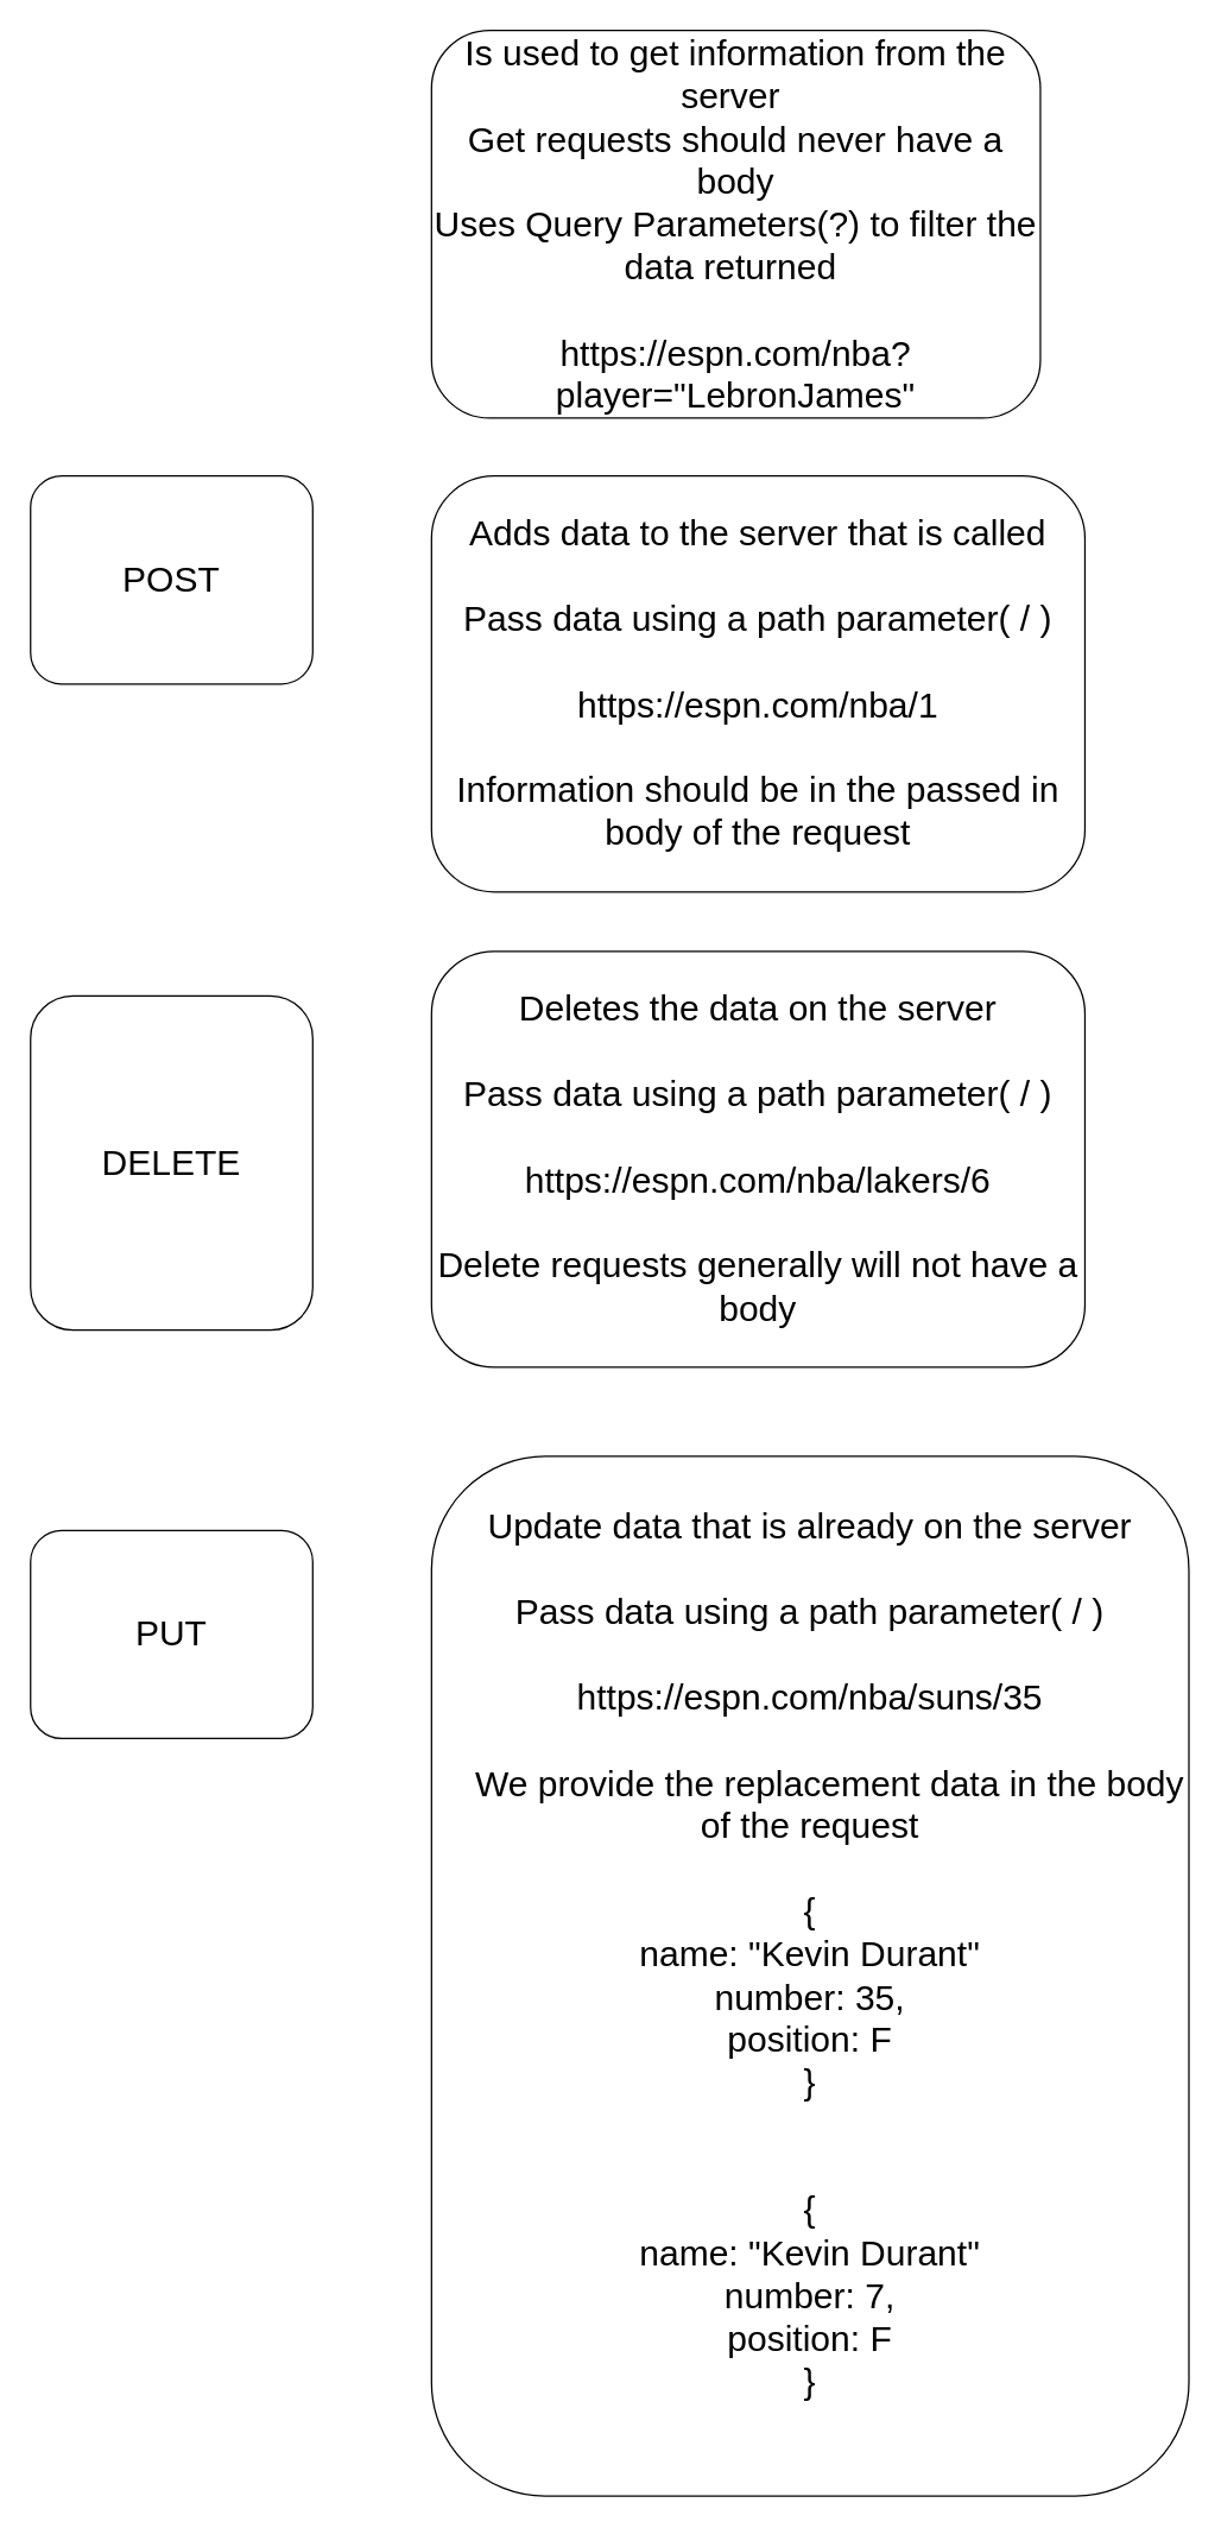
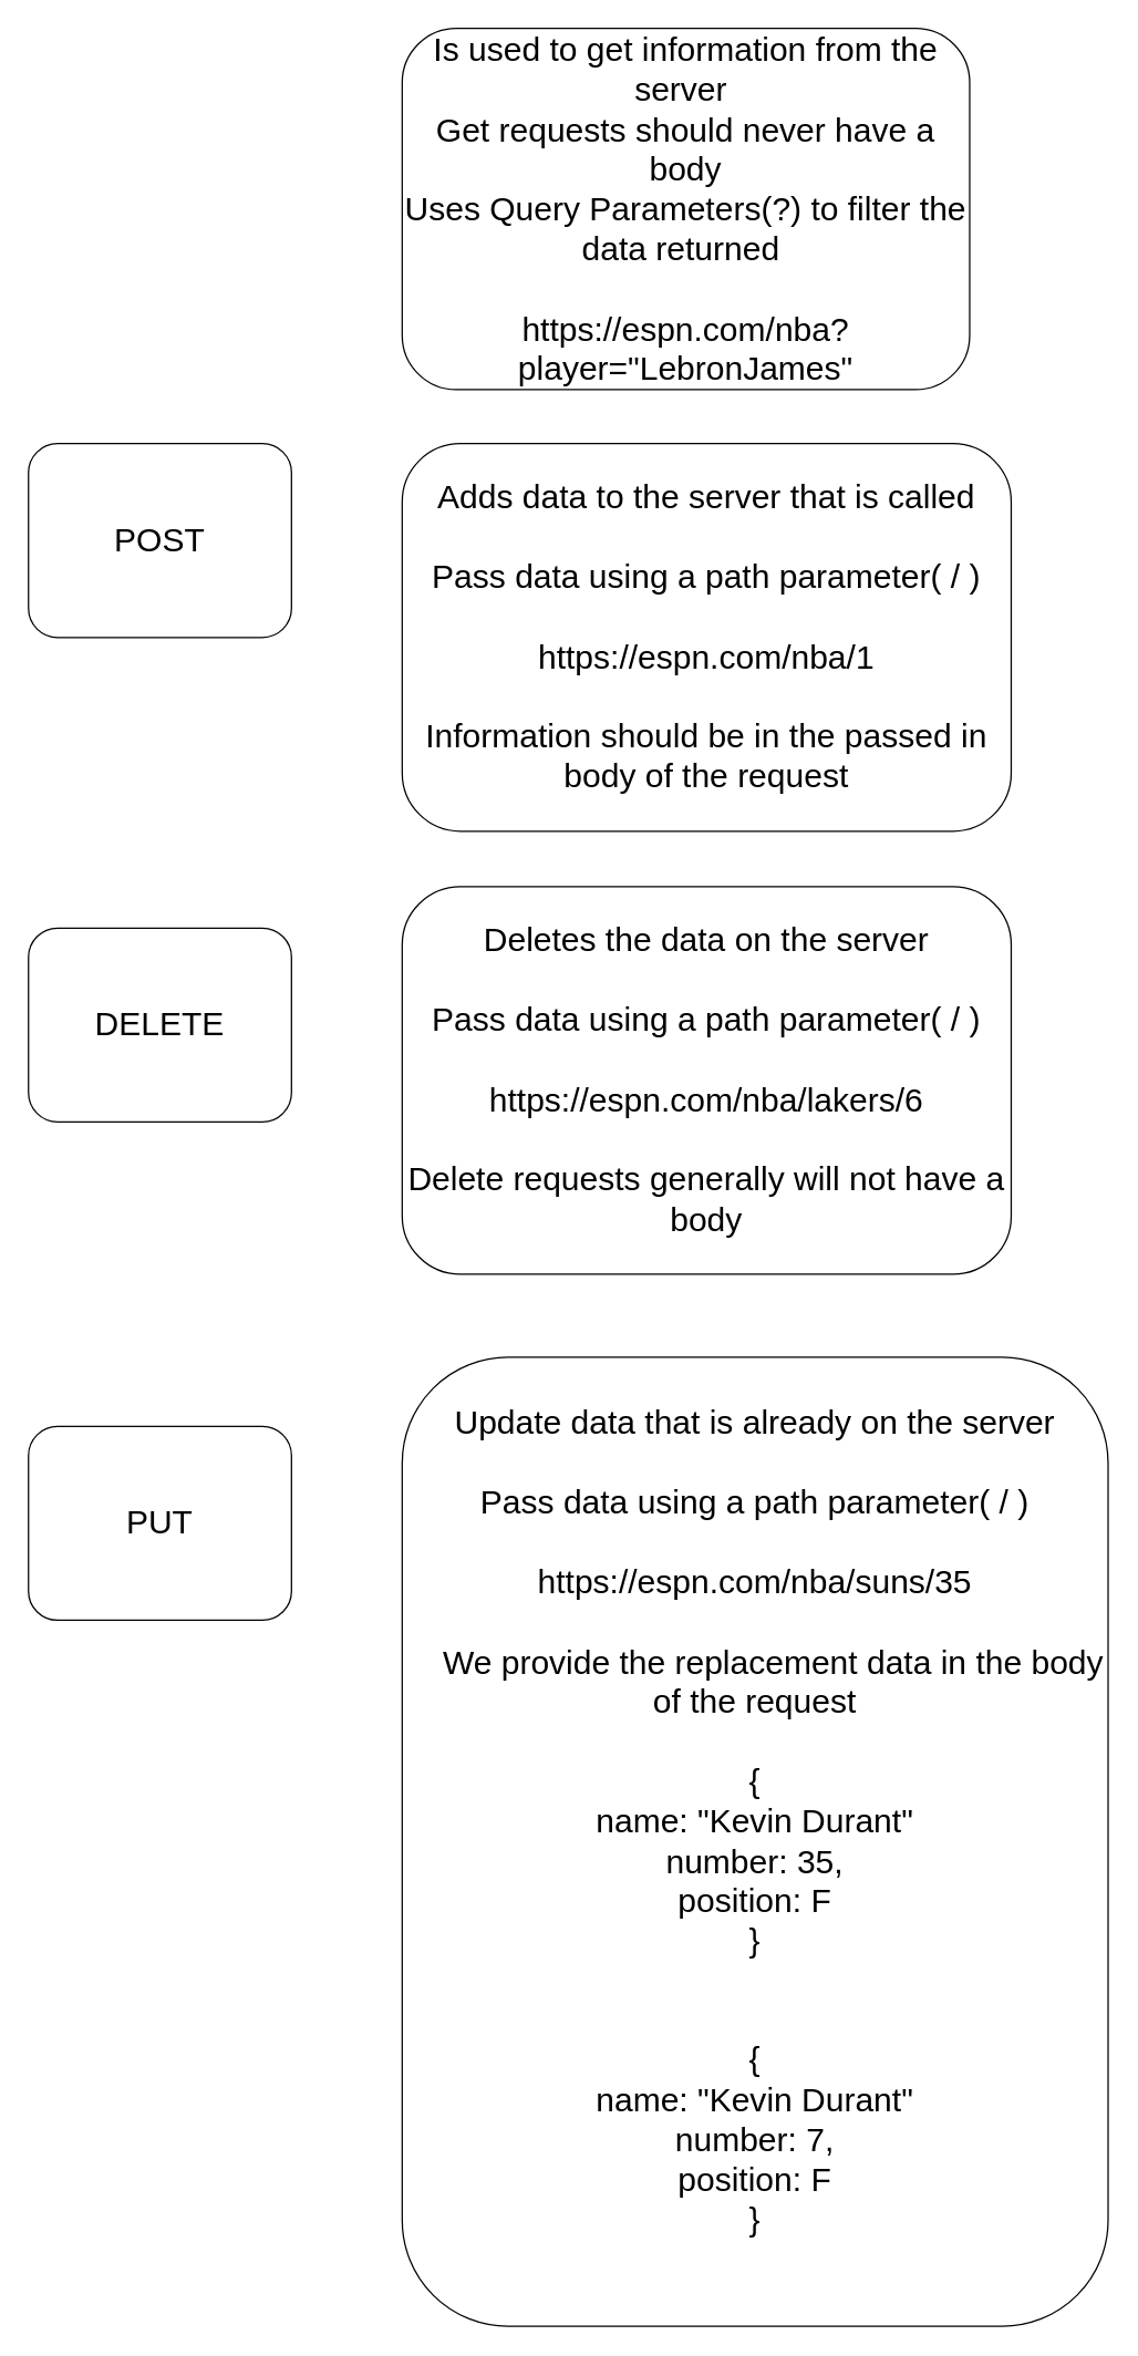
  <mxCell id="0" />
  <mxCell id="1" parent="0" />
  <mxCell id="2" value="&lt;font style=&quot;&quot;&gt;&lt;font style=&quot;font-size: 24px;&quot;&gt;Is used to get information from the server&amp;nbsp;&lt;br&gt;Get requests should never have a body&lt;br&gt;Uses Query Parameters(?) to filter the data returned&amp;nbsp;&lt;br&gt;&lt;br&gt;https://espn.com/nba?player=&quot;LebronJames&quot;&lt;/font&gt;&lt;br&gt;&lt;/font&gt;" style="rounded=1;whiteSpace=wrap;html=1;" parent="1" vertex="1"><mxGeometry x="290" y="20" width="410" height="261" as="geometry" /></mxCell>
  <mxCell id="3" value="&lt;font style=&quot;font-size: 24px;&quot;&gt;POST&lt;/font&gt;" style="rounded=1;whiteSpace=wrap;html=1;" parent="1" vertex="1"><mxGeometry x="20" y="320" width="190" height="140" as="geometry" /></mxCell>
  <mxCell id="4" value="&lt;font style=&quot;font-size: 24px;&quot;&gt;Adds data to the server that is called&lt;br&gt;&lt;br&gt;Pass data using a path parameter( / )&lt;br&gt;&lt;br&gt;https://espn.com/nba/1&lt;br&gt;&lt;br&gt;Information should be in the passed in body of the request&lt;br&gt;&lt;/font&gt;" style="rounded=1;whiteSpace=wrap;html=1;" parent="1" vertex="1"><mxGeometry x="290" y="320" width="440" height="280" as="geometry" /></mxCell>
- <mxCell id="5" value="&lt;span style=&quot;font-size: 24px;&quot;&gt;DELETE&lt;/span&gt;" style="rounded=1;whiteSpace=wrap;html=1;" parent="1" vertex="1"><mxGeometry x="20" y="670" width="190" height="225" as="geometry" /></mxCell>
+ <mxCell id="5" value="&lt;span style=&quot;font-size: 24px;&quot;&gt;DELETE&lt;/span&gt;" style="rounded=1;whiteSpace=wrap;html=1;" parent="1" vertex="1"><mxGeometry x="20" y="670" width="190" height="140" as="geometry" /></mxCell>
  <mxCell id="6" value="&lt;font style=&quot;font-size: 24px;&quot;&gt;Deletes the data on the server&lt;br&gt;&lt;br&gt;Pass data using a path parameter( / )&lt;br&gt;&lt;br&gt;https://espn.com/nba/lakers/6&lt;br&gt;&lt;br&gt;Delete requests generally will not have a body&lt;br&gt;&lt;/font&gt;" style="rounded=1;whiteSpace=wrap;html=1;" parent="1" vertex="1"><mxGeometry x="290" y="640" width="440" height="280" as="geometry" /></mxCell>
  <mxCell id="7" value="&lt;span style=&quot;font-size: 24px;&quot;&gt;PUT&lt;/span&gt;" style="rounded=1;whiteSpace=wrap;html=1;" parent="1" vertex="1"><mxGeometry x="20" y="1030" width="190" height="140" as="geometry" /></mxCell>
  <mxCell id="8" value="&lt;font style=&quot;font-size: 24px;&quot;&gt;Update data that is already on the server&lt;br&gt;&lt;br&gt;Pass data using a path parameter( / )&lt;br&gt;&lt;br&gt;https://espn.com/nba/suns/35&lt;br&gt;&lt;br&gt;&lt;span style=&quot;&quot;&gt;&lt;span style=&quot;white-space: pre;&quot;&gt;&amp;nbsp;&amp;nbsp;&amp;nbsp;&amp;nbsp;&lt;/span&gt;&lt;/span&gt;We provide the replacement data in the body of the request&lt;br&gt;&lt;br&gt;{&lt;br&gt;name: &quot;Kevin Durant&quot;&lt;br&gt;number: 35,&lt;br&gt;position: F &lt;br&gt;}&lt;br&gt;&lt;br&gt;&lt;br&gt;{&lt;br style=&quot;border-color: var(--border-color);&quot;&gt;name: &quot;Kevin Durant&quot;&lt;br style=&quot;border-color: var(--border-color);&quot;&gt;number: 7,&lt;br style=&quot;border-color: var(--border-color);&quot;&gt;position: F&lt;br style=&quot;border-color: var(--border-color);&quot;&gt;}&lt;br&gt;&lt;br&gt;&lt;/font&gt;" style="rounded=1;whiteSpace=wrap;html=1;" parent="1" vertex="1"><mxGeometry x="290" y="980" width="510" height="700" as="geometry" /></mxCell>
